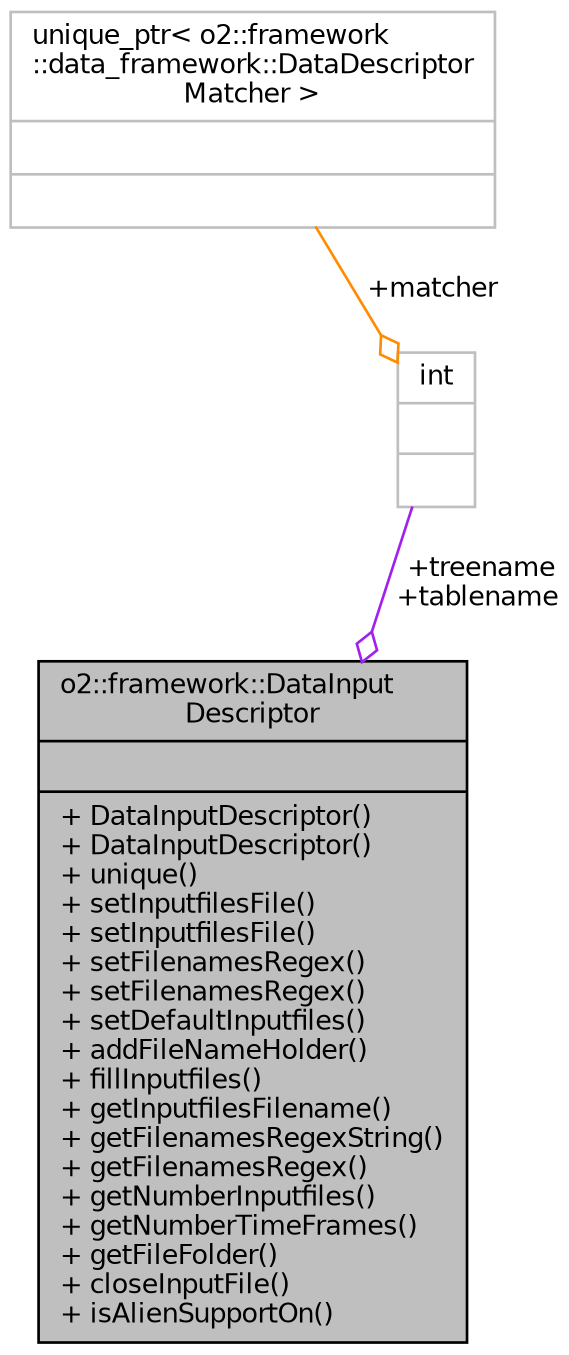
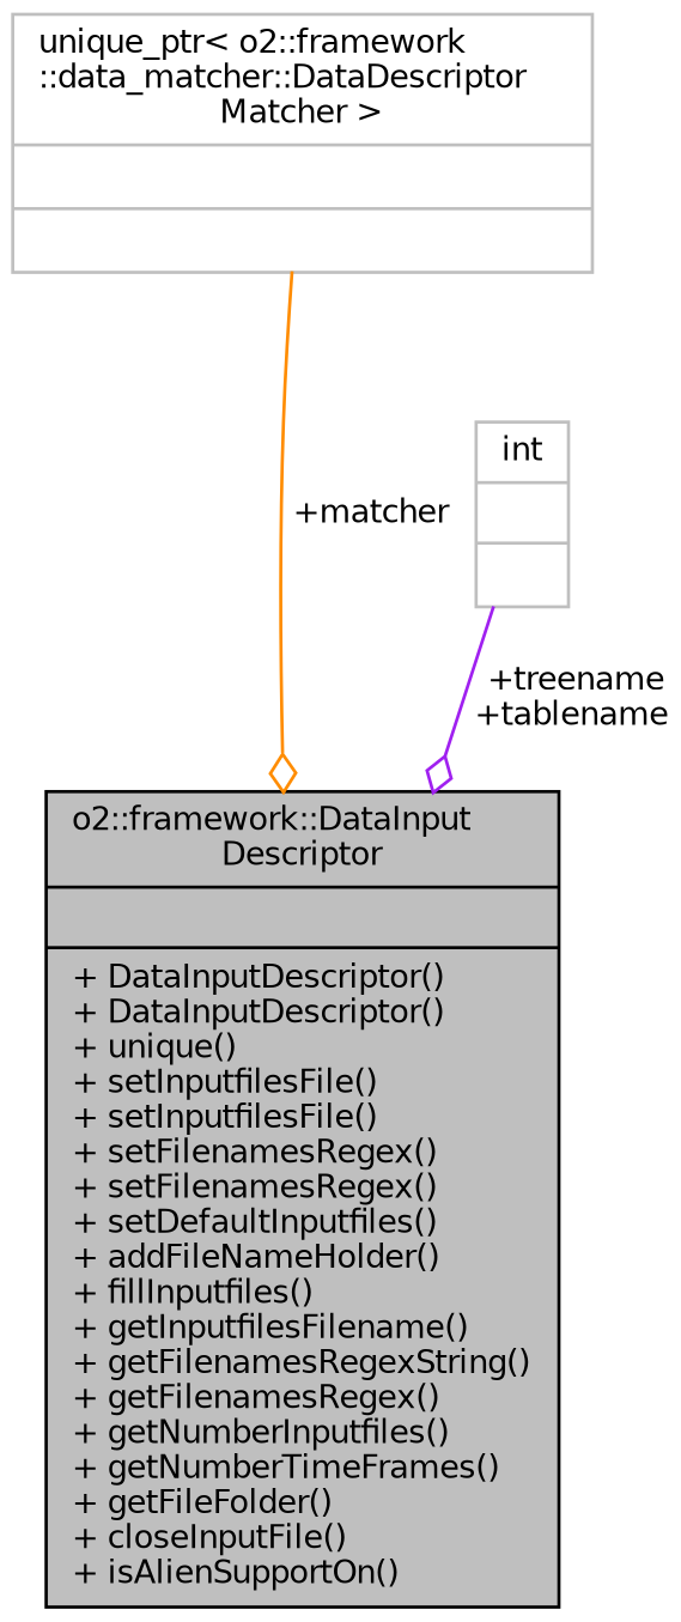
  digraph {
    node [color=grey75 fontname=Helvetica fontsize=10 shape=record]
    edge [arrowhead=odiamond fontname=Helvetica fontsize=10 labelfontname=Helvetica labelfontsize=10 style=solid]
    n1 [color=black fillcolor=grey75 fontcolor=black height=0.2 label="{o2::framework::DataInput\lDescriptor\n||+ DataInputDescriptor()\l+ DataInputDescriptor()\l+ unique()\l+ setInputfilesFile()\l+ setInputfilesFile()\l+ setFilenamesRegex()\l+ setFilenamesRegex()\l+ setDefaultInputfiles()\l+ addFileNameHolder()\l+ fillInputfiles()\l+ getInputfilesFilename()\l+ getFilenamesRegexString()\l+ getFilenamesRegex()\l+ getNumberInputfiles()\l+ getNumberTimeFrames()\l+ getFileFolder()\l+ closeInputFile()\l+ isAlienSupportOn()\l}" style=filled width=0.4]
-   n2 [height=0.2 label="{unique_ptr\< o2::framework\l::data_framework::DataDescriptor\lMatcher \>\n||}" width=0.4]
+   n2 [height=0.2 label="{unique_ptr\< o2::framework\l::data_matcher::DataDescriptor\lMatcher \>\n||}" width=0.4]
    n3 [height=0.2 label="{int\n||}" width=0.4]
-   n2 -> n3 [color=darkorange label=" +matcher"]
+   n2 -> n1 [color=darkorange label=" +matcher"]
    n3 -> n1 [color=purple label=" +treename\n+tablename"]
  }
